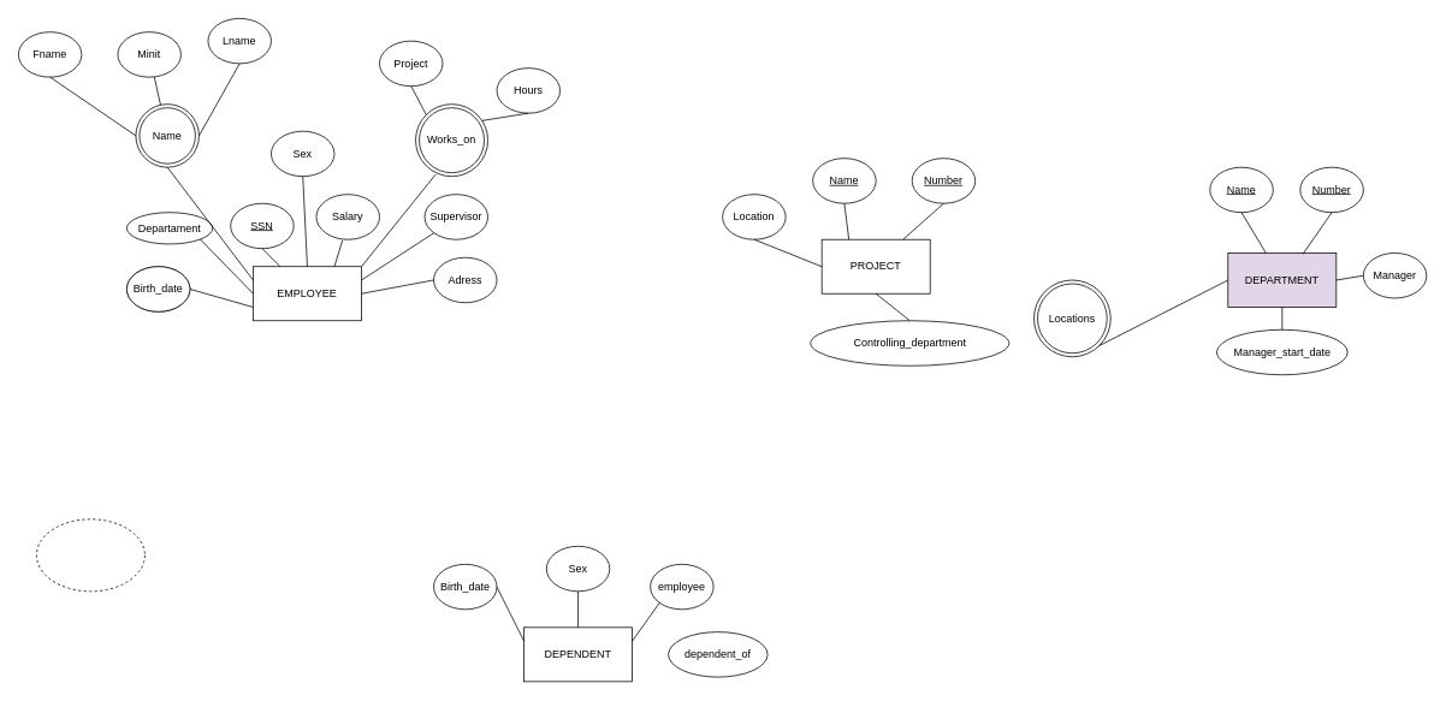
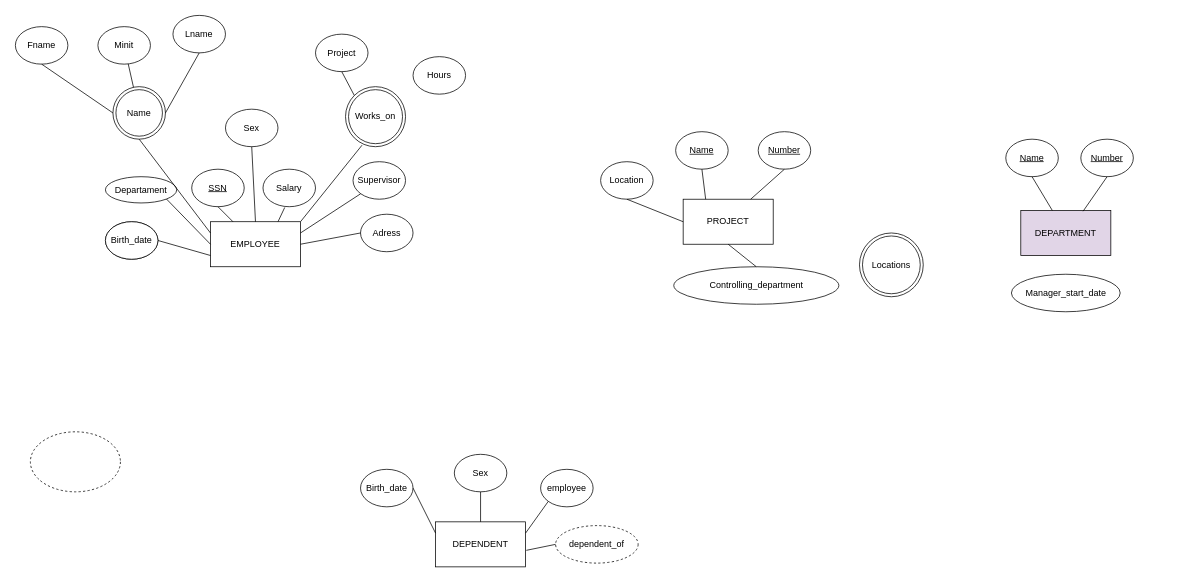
  <mxCell id="0" />
  <mxCell id="1" parent="0" />
  <mxCell id="2" value="EMPLOYEE" style="rounded=0;whiteSpace=wrap;html=1;" vertex="1" parent="1"><mxGeometry x="280" y="295" width="120" height="60" as="geometry" /></mxCell>
  <mxCell id="3" value="Adress" style="ellipse;whiteSpace=wrap;html=1;" vertex="1" parent="1"><mxGeometry x="480" y="285" width="70" height="50" as="geometry" /></mxCell>
  <mxCell id="4" value="Supervisor" style="ellipse;whiteSpace=wrap;html=1;" vertex="1" parent="1"><mxGeometry x="470" y="215" width="70" height="50" as="geometry" /></mxCell>
  <mxCell id="5" value="Hours" style="ellipse;whiteSpace=wrap;html=1;" vertex="1" parent="1"><mxGeometry x="550" y="75" width="70" height="50" as="geometry" /></mxCell>
  <mxCell id="6" value="Works_on" style="ellipse;shape=doubleEllipse;whiteSpace=wrap;html=1;aspect=fixed;" vertex="1" parent="1"><mxGeometry x="460" y="115" width="80" height="80" as="geometry" /></mxCell>
  <mxCell id="7" value="Project" style="ellipse;whiteSpace=wrap;html=1;" vertex="1" parent="1"><mxGeometry x="420" y="45" width="70" height="50" as="geometry" /></mxCell>
- <mxCell id="8" value="Salary" style="ellipse;whiteSpace=wrap;html=1;" vertex="1" parent="1"><mxGeometry x="350" y="215" width="70" height="50" as="geometry" /></mxCell>
+ <mxCell id="8" value="Salary" style="ellipse;whiteSpace=wrap;html=1;" vertex="1" parent="1"><mxGeometry x="350" y="225" width="70" height="50" as="geometry" /></mxCell>
  <mxCell id="9" value="Sex" style="ellipse;whiteSpace=wrap;html=1;" vertex="1" parent="1"><mxGeometry x="300" y="145" width="70" height="50" as="geometry" /></mxCell>
  <mxCell id="10" value="&lt;u&gt;SSN&lt;/u&gt;" style="ellipse;whiteSpace=wrap;html=1;" vertex="1" parent="1"><mxGeometry x="255" y="225" width="70" height="50" as="geometry" /></mxCell>
  <mxCell id="11" value="Departament" style="ellipse;whiteSpace=wrap;html=1;" vertex="1" parent="1"><mxGeometry x="140" y="235" width="95" height="35" as="geometry" /></mxCell>
  <mxCell id="12" value="Birth_date" style="ellipse;whiteSpace=wrap;html=1;" vertex="1" parent="1"><mxGeometry x="140" y="295" width="70" height="50" as="geometry" /></mxCell>
  <mxCell id="13" value="Name" style="ellipse;shape=doubleEllipse;whiteSpace=wrap;html=1;aspect=fixed;" vertex="1" parent="1"><mxGeometry x="150" y="115" width="70" height="70" as="geometry" /></mxCell>
  <mxCell id="14" value="Lname" style="ellipse;whiteSpace=wrap;html=1;" vertex="1" parent="1"><mxGeometry x="230" y="20" width="70" height="50" as="geometry" /></mxCell>
  <mxCell id="15" value="Minit" style="ellipse;whiteSpace=wrap;html=1;" vertex="1" parent="1"><mxGeometry x="130" y="35" width="70" height="50" as="geometry" /></mxCell>
  <mxCell id="16" value="Fname" style="ellipse;whiteSpace=wrap;html=1;" vertex="1" parent="1"><mxGeometry x="20" y="35" width="70" height="50" as="geometry" /></mxCell>
  <mxCell id="17" value="" style="endArrow=none;html=1;exitX=0.5;exitY=1;exitDx=0;exitDy=0;entryX=0;entryY=0.5;entryDx=0;entryDy=0;" edge="1" parent="1" source="16" target="13"><mxGeometry width="50" height="50" relative="1" as="geometry"><mxPoint x="420" y="445" as="sourcePoint" /><mxPoint x="470" y="395" as="targetPoint" /></mxGeometry></mxCell>
  <mxCell id="18" value="" style="endArrow=none;html=1;" edge="1" parent="1" source="15" target="13"><mxGeometry width="50" height="50" relative="1" as="geometry"><mxPoint x="65" y="95" as="sourcePoint" /><mxPoint x="160" y="155" as="targetPoint" /></mxGeometry></mxCell>
  <mxCell id="19" value="" style="endArrow=none;html=1;exitX=0.5;exitY=1;exitDx=0;exitDy=0;entryX=1;entryY=0.5;entryDx=0;entryDy=0;" edge="1" parent="1" source="14" target="13"><mxGeometry width="50" height="50" relative="1" as="geometry"><mxPoint x="181.926" y="94.506" as="sourcePoint" /><mxPoint x="188.713" y="116.625" as="targetPoint" /></mxGeometry></mxCell>
  <mxCell id="20" value="" style="endArrow=none;html=1;exitX=0;exitY=0.25;exitDx=0;exitDy=0;entryX=0.5;entryY=1;entryDx=0;entryDy=0;" edge="1" parent="1" source="2" target="13"><mxGeometry width="50" height="50" relative="1" as="geometry"><mxPoint x="275" y="95" as="sourcePoint" /><mxPoint x="240" y="155" as="targetPoint" /></mxGeometry></mxCell>
  <mxCell id="21" value="" style="endArrow=none;html=1;entryX=0.5;entryY=1;entryDx=0;entryDy=0;" edge="1" parent="1" source="2" target="10"><mxGeometry width="50" height="50" relative="1" as="geometry"><mxPoint x="290" y="320" as="sourcePoint" /><mxPoint x="200" y="195" as="targetPoint" /></mxGeometry></mxCell>
  <mxCell id="22" value="" style="endArrow=none;html=1;entryX=0.5;entryY=1;entryDx=0;entryDy=0;exitX=0.5;exitY=0;exitDx=0;exitDy=0;" edge="1" parent="1" source="2" target="9"><mxGeometry width="50" height="50" relative="1" as="geometry"><mxPoint x="322.5" y="305" as="sourcePoint" /><mxPoint x="295" y="275" as="targetPoint" /></mxGeometry></mxCell>
  <mxCell id="23" value="" style="endArrow=none;html=1;entryX=0.414;entryY=1.02;entryDx=0;entryDy=0;exitX=0.75;exitY=0;exitDx=0;exitDy=0;entryPerimeter=0;" edge="1" parent="1" source="2" target="8"><mxGeometry width="50" height="50" relative="1" as="geometry"><mxPoint x="350" y="305" as="sourcePoint" /><mxPoint x="345" y="205" as="targetPoint" /></mxGeometry></mxCell>
  <mxCell id="24" value="" style="endArrow=none;html=1;entryX=0;entryY=0.5;entryDx=0;entryDy=0;exitX=1;exitY=0.5;exitDx=0;exitDy=0;" edge="1" parent="1" source="2" target="3"><mxGeometry width="50" height="50" relative="1" as="geometry"><mxPoint x="380" y="305" as="sourcePoint" /><mxPoint x="408.98" y="276" as="targetPoint" /></mxGeometry></mxCell>
  <mxCell id="25" value="" style="endArrow=none;html=1;entryX=0;entryY=1;entryDx=0;entryDy=0;exitX=1;exitY=0.25;exitDx=0;exitDy=0;" edge="1" parent="1" source="2" target="4"><mxGeometry width="50" height="50" relative="1" as="geometry"><mxPoint x="410" y="335" as="sourcePoint" /><mxPoint x="460" y="320" as="targetPoint" /></mxGeometry></mxCell>
  <mxCell id="26" value="" style="endArrow=none;html=1;entryX=0.275;entryY=0.975;entryDx=0;entryDy=0;exitX=1;exitY=0;exitDx=0;exitDy=0;entryPerimeter=0;" edge="1" parent="1" source="2" target="6"><mxGeometry width="50" height="50" relative="1" as="geometry"><mxPoint x="410" y="320" as="sourcePoint" /><mxPoint x="490.251" y="267.678" as="targetPoint" /></mxGeometry></mxCell>
  <mxCell id="27" value="" style="endArrow=none;html=1;entryX=1;entryY=1;entryDx=0;entryDy=0;exitX=0;exitY=0.5;exitDx=0;exitDy=0;" edge="1" parent="1" source="2" target="11"><mxGeometry width="50" height="50" relative="1" as="geometry"><mxPoint x="322.5" y="305" as="sourcePoint" /><mxPoint x="295" y="275" as="targetPoint" /></mxGeometry></mxCell>
  <mxCell id="28" value="" style="endArrow=none;html=1;entryX=1;entryY=0.5;entryDx=0;entryDy=0;exitX=0;exitY=0.75;exitDx=0;exitDy=0;" edge="1" parent="1" source="2" target="12"><mxGeometry width="50" height="50" relative="1" as="geometry"><mxPoint x="280" y="335" as="sourcePoint" /><mxPoint x="209.749" y="287.678" as="targetPoint" /></mxGeometry></mxCell>
  <mxCell id="29" value="" style="endArrow=none;html=1;entryX=0.5;entryY=1;entryDx=0;entryDy=0;exitX=0;exitY=0;exitDx=0;exitDy=0;" edge="1" parent="1" source="6" target="7"><mxGeometry width="50" height="50" relative="1" as="geometry"><mxPoint x="410" y="305" as="sourcePoint" /><mxPoint x="492" y="203" as="targetPoint" /></mxGeometry></mxCell>
- <mxCell id="30" value="" style="endArrow=none;html=1;entryX=0.5;entryY=1;entryDx=0;entryDy=0;exitX=0.924;exitY=0.228;exitDx=0;exitDy=0;exitPerimeter=0;" edge="1" parent="1" source="6" target="5"><mxGeometry width="50" height="50" relative="1" as="geometry"><mxPoint x="481.716" y="136.716" as="sourcePoint" /><mxPoint x="465" y="105" as="targetPoint" /></mxGeometry></mxCell>
  <mxCell id="31" value="DEPENDENT" style="rounded=0;whiteSpace=wrap;html=1;" vertex="1" parent="1"><mxGeometry x="580" y="695" width="120" height="60" as="geometry" /></mxCell>
  <mxCell id="32" value="Birth_date" style="ellipse;whiteSpace=wrap;html=1;" vertex="1" parent="1"><mxGeometry x="140" y="295" width="70" height="50" as="geometry" /></mxCell>
  <mxCell id="33" value="Birth_date" style="ellipse;whiteSpace=wrap;html=1;" vertex="1" parent="1"><mxGeometry x="480" y="625" width="70" height="50" as="geometry" /></mxCell>
  <mxCell id="34" value="" style="endArrow=none;html=1;entryX=1;entryY=0.5;entryDx=0;entryDy=0;exitX=0;exitY=0.25;exitDx=0;exitDy=0;" edge="1" parent="1" source="31" target="33"><mxGeometry width="50" height="50" relative="1" as="geometry"><mxPoint x="290" y="350" as="sourcePoint" /><mxPoint x="220" y="330" as="targetPoint" /></mxGeometry></mxCell>
  <mxCell id="35" value="Sex" style="ellipse;whiteSpace=wrap;html=1;" vertex="1" parent="1"><mxGeometry x="605" y="605" width="70" height="50" as="geometry" /></mxCell>
  <mxCell id="36" value="" style="endArrow=none;html=1;entryX=0.5;entryY=1;entryDx=0;entryDy=0;" edge="1" parent="1" source="31" target="35"><mxGeometry width="50" height="50" relative="1" as="geometry"><mxPoint x="590" y="735" as="sourcePoint" /><mxPoint x="540" y="720" as="targetPoint" /></mxGeometry></mxCell>
  <mxCell id="37" value="employee" style="ellipse;whiteSpace=wrap;html=1;" vertex="1" parent="1"><mxGeometry x="720" y="625" width="70" height="50" as="geometry" /></mxCell>
  <mxCell id="38" value="" style="endArrow=none;html=1;entryX=0;entryY=1;entryDx=0;entryDy=0;exitX=1;exitY=0.25;exitDx=0;exitDy=0;" edge="1" parent="1" source="31" target="37"><mxGeometry width="50" height="50" relative="1" as="geometry"><mxPoint x="650" y="705" as="sourcePoint" /><mxPoint x="650" y="665" as="targetPoint" /></mxGeometry></mxCell>
- <mxCell id="39" value="dependent_of" style="ellipse;whiteSpace=wrap;html=1;" vertex="1" parent="1"><mxGeometry x="740" y="700" width="110" height="50" as="geometry" /></mxCell>
+ <mxCell id="39" value="dependent_of" style="ellipse;whiteSpace=wrap;html=1;dashed=1;" vertex="1" parent="1"><mxGeometry x="740" y="700" width="110" height="50" as="geometry" /></mxCell>
+ <mxCell id="40" value="" style="endArrow=none;html=1;entryX=0;entryY=0.5;entryDx=0;entryDy=0;exitX=1.008;exitY=0.633;exitDx=0;exitDy=0;exitPerimeter=0;" edge="1" parent="1" source="31" target="39"><mxGeometry width="50" height="50" relative="1" as="geometry"><mxPoint x="710" y="720" as="sourcePoint" /><mxPoint x="760.251" y="677.678" as="targetPoint" /></mxGeometry></mxCell>
  <mxCell id="41" value="PROJECT" style="rounded=0;whiteSpace=wrap;html=1;" vertex="1" parent="1"><mxGeometry x="910" y="265" width="120" height="60" as="geometry" /></mxCell>
  <mxCell id="42" value="Location" style="ellipse;whiteSpace=wrap;html=1;" vertex="1" parent="1"><mxGeometry x="800" y="215" width="70" height="50" as="geometry" /></mxCell>
  <mxCell id="43" value="&lt;u&gt;Name&lt;/u&gt;" style="ellipse;whiteSpace=wrap;html=1;" vertex="1" parent="1"><mxGeometry x="900" y="175" width="70" height="50" as="geometry" /></mxCell>
  <mxCell id="44" value="&lt;u&gt;Number&lt;/u&gt;" style="ellipse;whiteSpace=wrap;html=1;" vertex="1" parent="1"><mxGeometry x="1010" y="175" width="70" height="50" as="geometry" /></mxCell>
  <mxCell id="45" value="Controlling_department" style="ellipse;whiteSpace=wrap;html=1;" vertex="1" parent="1"><mxGeometry x="897.5" y="355" width="220" height="50" as="geometry" /></mxCell>
  <mxCell id="46" value="" style="endArrow=none;html=1;exitX=0.5;exitY=1;exitDx=0;exitDy=0;entryX=0;entryY=0.5;entryDx=0;entryDy=0;" edge="1" parent="1" source="42" target="41"><mxGeometry width="50" height="50" relative="1" as="geometry"><mxPoint x="670" y="465" as="sourcePoint" /><mxPoint x="720" y="415" as="targetPoint" /></mxGeometry></mxCell>
  <mxCell id="47" value="" style="endArrow=none;html=1;exitX=0.5;exitY=1;exitDx=0;exitDy=0;entryX=0.5;entryY=0;entryDx=0;entryDy=0;" edge="1" parent="1" source="41" target="45"><mxGeometry width="50" height="50" relative="1" as="geometry"><mxPoint x="845" y="275" as="sourcePoint" /><mxPoint x="920" y="305" as="targetPoint" /></mxGeometry></mxCell>
  <mxCell id="48" value="" style="endArrow=none;html=1;exitX=0.5;exitY=1;exitDx=0;exitDy=0;entryX=0.25;entryY=0;entryDx=0;entryDy=0;" edge="1" parent="1" source="43" target="41"><mxGeometry width="50" height="50" relative="1" as="geometry"><mxPoint x="980" y="335" as="sourcePoint" /><mxPoint x="980" y="365" as="targetPoint" /></mxGeometry></mxCell>
  <mxCell id="49" value="" style="endArrow=none;html=1;exitX=0.5;exitY=1;exitDx=0;exitDy=0;entryX=0.75;entryY=0;entryDx=0;entryDy=0;" edge="1" parent="1" source="44" target="41"><mxGeometry width="50" height="50" relative="1" as="geometry"><mxPoint x="945" y="235" as="sourcePoint" /><mxPoint x="950" y="275" as="targetPoint" /></mxGeometry></mxCell>
  <mxCell id="50" value="DEPARTMENT" style="rounded=0;whiteSpace=wrap;html=1;fillColor=#e1d5e7;" vertex="1" parent="1"><mxGeometry x="1360" y="280" width="120" height="60" as="geometry" /></mxCell>
  <mxCell id="51" value="Locations" style="ellipse;shape=doubleEllipse;whiteSpace=wrap;html=1;aspect=fixed;" vertex="1" parent="1"><mxGeometry x="1145" y="310" width="85" height="85" as="geometry" /></mxCell>
  <mxCell id="52" value="&lt;u&gt;Number&lt;/u&gt;" style="ellipse;whiteSpace=wrap;html=1;" vertex="1" parent="1"><mxGeometry x="1440" y="185" width="70" height="50" as="geometry" /></mxCell>
  <mxCell id="53" value="&lt;u&gt;Name&lt;/u&gt;" style="ellipse;whiteSpace=wrap;html=1;" vertex="1" parent="1"><mxGeometry x="1340" y="185" width="70" height="50" as="geometry" /></mxCell>
  <mxCell id="54" value="Manager_start_date" style="ellipse;whiteSpace=wrap;html=1;" vertex="1" parent="1"><mxGeometry x="1347.5" y="365" width="145" height="50" as="geometry" /></mxCell>
- <mxCell id="55" value="Manager" style="ellipse;whiteSpace=wrap;html=1;" vertex="1" parent="1"><mxGeometry x="1510" y="280" width="70" height="50" as="geometry" /></mxCell>
- <mxCell id="56" value="" style="endArrow=none;html=1;exitX=1;exitY=1;exitDx=0;exitDy=0;entryX=0;entryY=0.5;entryDx=0;entryDy=0;" edge="1" parent="1" source="51" target="50"><mxGeometry width="50" height="50" relative="1" as="geometry"><mxPoint x="1055" y="235" as="sourcePoint" /><mxPoint x="1010" y="275" as="targetPoint" /></mxGeometry></mxCell>
  <mxCell id="57" value="" style="endArrow=none;html=1;exitX=0.5;exitY=1;exitDx=0;exitDy=0;" edge="1" parent="1" source="53" target="50"><mxGeometry width="50" height="50" relative="1" as="geometry"><mxPoint x="1312.552" y="307.552" as="sourcePoint" /><mxPoint x="1370" y="320" as="targetPoint" /></mxGeometry></mxCell>
  <mxCell id="58" value="" style="endArrow=none;html=1;exitX=0.5;exitY=1;exitDx=0;exitDy=0;entryX=0.692;entryY=0.017;entryDx=0;entryDy=0;entryPerimeter=0;" edge="1" parent="1" source="52" target="50"><mxGeometry width="50" height="50" relative="1" as="geometry"><mxPoint x="1385" y="245" as="sourcePoint" /><mxPoint x="1412" y="290" as="targetPoint" /></mxGeometry></mxCell>
- <mxCell id="59" value="" style="endArrow=none;html=1;exitX=0.5;exitY=1;exitDx=0;exitDy=0;entryX=0.5;entryY=0;entryDx=0;entryDy=0;" edge="1" parent="1" source="50" target="54"><mxGeometry width="50" height="50" relative="1" as="geometry"><mxPoint x="1485" y="245" as="sourcePoint" /><mxPoint x="1453.04" y="291.02" as="targetPoint" /></mxGeometry></mxCell>
- <mxCell id="60" value="" style="endArrow=none;html=1;exitX=0;exitY=0.5;exitDx=0;exitDy=0;entryX=1;entryY=0.5;entryDx=0;entryDy=0;" edge="1" parent="1" source="55" target="50"><mxGeometry width="50" height="50" relative="1" as="geometry"><mxPoint x="1430" y="350" as="sourcePoint" /><mxPoint x="1422.5" y="375" as="targetPoint" /></mxGeometry></mxCell>
  <mxCell id="61" value="" style="ellipse;whiteSpace=wrap;html=1;dashed=1;" vertex="1" parent="1"><mxGeometry x="40" y="575" width="120" height="80" as="geometry" /></mxCell>
